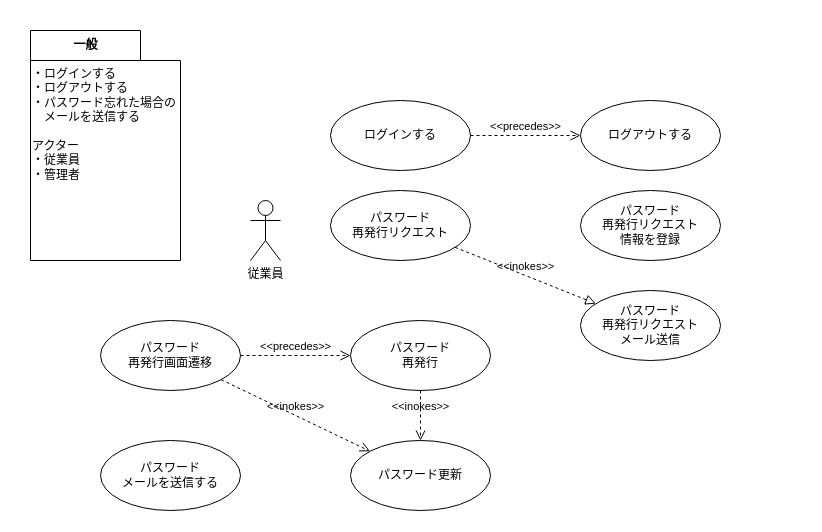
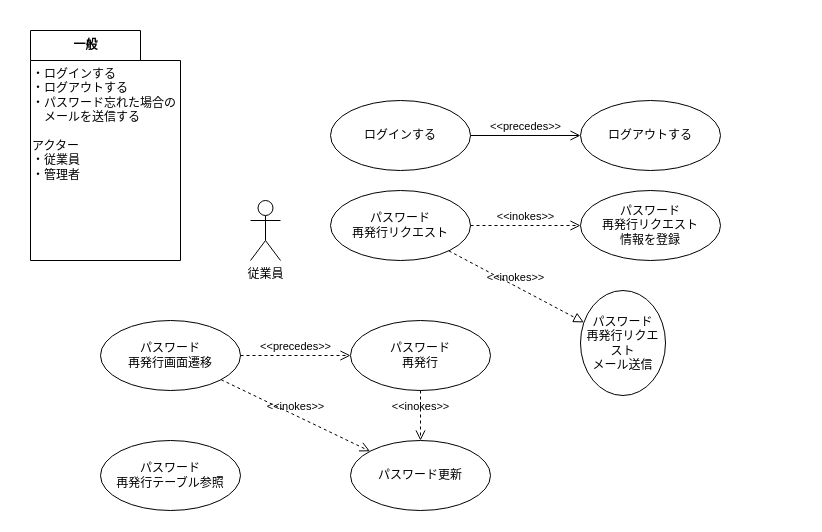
  <mxCell id="0" />
  <mxCell id="1" parent="0" />
  <mxCell id="2" value="" style="rounded=0;whiteSpace=wrap;html=1;strokeColor=none;" vertex="1" parent="1"><mxGeometry x="20" y="20" width="780" height="490" as="geometry" /></mxCell>
  <mxCell id="3" value="ログインする" style="ellipse;whiteSpace=wrap;html=1;" vertex="1" parent="1"><mxGeometry x="330" y="100" width="140" height="70" as="geometry" /></mxCell>
  <mxCell id="4" value="従業員" style="shape=umlActor;verticalLabelPosition=bottom;verticalAlign=top;html=1;outlineConnect=0;" vertex="1" parent="1"><mxGeometry x="250" y="200" width="30" height="60" as="geometry" /></mxCell>
  <mxCell id="5" value="ログアウトする" style="ellipse;whiteSpace=wrap;html=1;" vertex="1" parent="1"><mxGeometry x="580" y="100" width="140" height="70" as="geometry" /></mxCell>
  <mxCell id="6" value="パスワード&lt;br&gt;再発行リクエスト" style="ellipse;whiteSpace=wrap;html=1;" vertex="1" parent="1"><mxGeometry x="330" y="190" width="140" height="70" as="geometry" /></mxCell>
- <mxCell id="7" value="&amp;lt;&amp;lt;precedes&amp;gt;&amp;gt;" style="endArrow=open;startArrow=none;endFill=0;startFill=0;endSize=8;html=1;verticalAlign=bottom;dashed=1;labelBackgroundColor=none;" edge="1" parent="1" source="3" target="5"><mxGeometry width="160" relative="1" as="geometry"><mxPoint x="410.79" y="-243.67" as="sourcePoint" /><mxPoint x="339.132" y="-266.269" as="targetPoint" /></mxGeometry></mxCell>
+ <mxCell id="7" value="&amp;lt;&amp;lt;precedes&amp;gt;&amp;gt;" style="endArrow=open;startArrow=none;endFill=0;startFill=0;endSize=8;html=1;verticalAlign=bottom;dashed=0;labelBackgroundColor=none;" edge="1" parent="1" source="3" target="5"><mxGeometry width="160" relative="1" as="geometry"><mxPoint x="410.79" y="-243.67" as="sourcePoint" /><mxPoint x="339.132" y="-266.269" as="targetPoint" /></mxGeometry></mxCell>
  <mxCell id="8" value="パスワード&lt;br&gt;再発行リクエスト&lt;br&gt;情報を登録" style="ellipse;whiteSpace=wrap;html=1;" vertex="1" parent="1"><mxGeometry x="580" y="190" width="140" height="70" as="geometry" /></mxCell>
+ <mxCell id="9" value="&amp;lt;&amp;lt;inokes&amp;gt;&amp;gt;" style="endArrow=open;startArrow=none;endFill=0;startFill=0;endSize=8;html=1;verticalAlign=bottom;dashed=1;labelBackgroundColor=none;" edge="1" parent="1" source="6" target="8"><mxGeometry x="-0.0" width="160" relative="1" as="geometry"><mxPoint x="761.45" y="503.316" as="sourcePoint" /><mxPoint x="818.51" y="591.69" as="targetPoint" /><mxPoint as="offset" /></mxGeometry></mxCell>
  <mxCell id="10" value="一般" style="shape=folder;fontStyle=1;tabWidth=110;tabHeight=30;tabPosition=left;html=1;boundedLbl=1;labelInHeader=1;container=1;collapsible=0;" vertex="1" parent="1"><mxGeometry x="30" y="30" width="150" height="230" as="geometry" /></mxCell>
  <mxCell id="11" value="・ログインする&lt;br&gt;・ログアウトする&lt;br&gt;・パスワード忘れた場合の&lt;br&gt;　メールを送信する&lt;br&gt;&lt;br&gt;アクター&lt;br&gt;・従業員&lt;br&gt;・管理者" style="html=1;strokeColor=none;resizeWidth=1;resizeHeight=1;fillColor=none;part=1;connectable=0;allowArrows=0;deletable=0;align=left;verticalAlign=top;" vertex="1" parent="10"><mxGeometry width="150" height="200" relative="1" as="geometry"><mxPoint y="30" as="offset" /></mxGeometry></mxCell>
  <mxCell id="12" value="パスワード&lt;br&gt;再発行画面遷移" style="ellipse;whiteSpace=wrap;html=1;" vertex="1" parent="1"><mxGeometry x="100" y="320" width="140" height="70" as="geometry" /></mxCell>
  <mxCell id="13" value="パスワード&lt;br&gt;再発行" style="ellipse;whiteSpace=wrap;html=1;" vertex="1" parent="1"><mxGeometry x="350" y="320" width="140" height="70" as="geometry" /></mxCell>
- <mxCell id="14" value="パスワード&lt;br&gt;メールを送信する" style="ellipse;whiteSpace=wrap;html=1;" vertex="1" parent="1"><mxGeometry x="100" y="440" width="140" height="70" as="geometry" /></mxCell>
+ <mxCell id="14" value="パスワード&lt;br&gt;再発行テーブル参照" style="ellipse;whiteSpace=wrap;html=1;" vertex="1" parent="1"><mxGeometry x="100" y="440" width="140" height="70" as="geometry" /></mxCell>
  <mxCell id="15" value="パスワード更新" style="ellipse;whiteSpace=wrap;html=1;" vertex="1" parent="1"><mxGeometry x="350" y="440" width="140" height="70" as="geometry" /></mxCell>
  <mxCell id="16" value="&amp;lt;&amp;lt;inokes&amp;gt;&amp;gt;" style="endArrow=open;startArrow=none;endFill=0;startFill=0;endSize=8;html=1;verticalAlign=bottom;dashed=1;labelBackgroundColor=none;" edge="1" parent="1" source="12" target="15"><mxGeometry x="-0.0" width="160" relative="1" as="geometry"><mxPoint x="480" y="235" as="sourcePoint" /><mxPoint x="590" y="235" as="targetPoint" /><mxPoint as="offset" /></mxGeometry></mxCell>
  <mxCell id="17" value="&amp;lt;&amp;lt;inokes&amp;gt;&amp;gt;" style="endArrow=open;startArrow=none;endFill=0;startFill=0;endSize=8;html=1;verticalAlign=bottom;dashed=1;labelBackgroundColor=none;" edge="1" parent="1" source="13" target="15"><mxGeometry x="-0.0" width="160" relative="1" as="geometry"><mxPoint x="580" y="390" as="sourcePoint" /><mxPoint x="580" y="440" as="targetPoint" /><mxPoint as="offset" /></mxGeometry></mxCell>
  <mxCell id="18" value="&amp;lt;&amp;lt;precedes&amp;gt;&amp;gt;" style="endArrow=open;startArrow=none;endFill=0;startFill=0;endSize=8;html=1;verticalAlign=bottom;dashed=1;labelBackgroundColor=none;" edge="1" parent="1" source="12" target="13"><mxGeometry width="160" relative="1" as="geometry"><mxPoint x="480" y="145" as="sourcePoint" /><mxPoint x="590" y="145" as="targetPoint" /></mxGeometry></mxCell>
- <mxCell id="19" value="パスワード&lt;br&gt;再発行リクエスト&lt;br&gt;メール送信" style="ellipse;whiteSpace=wrap;html=1;" vertex="1" parent="1"><mxGeometry x="580" y="290" width="140" height="70" as="geometry" /></mxCell>
+ <mxCell id="19" value="パスワード&lt;br&gt;再発行リクエスト&lt;br&gt;メール送信" style="ellipse;whiteSpace=wrap;html=1;" vertex="1" parent="1"><mxGeometry x="580" y="290" width="85" height="105" as="geometry" /></mxCell>
  <mxCell id="20" value="&amp;lt;&amp;lt;inokes&amp;gt;&amp;gt;" style="endArrow=block;startArrow=none;endFill=0;startFill=0;endSize=8;html=1;verticalAlign=bottom;dashed=1;labelBackgroundColor=none;" edge="1" parent="1" source="6" target="19"><mxGeometry x="-0.0" width="160" relative="1" as="geometry"><mxPoint x="480" y="235" as="sourcePoint" /><mxPoint x="590" y="235" as="targetPoint" /><mxPoint as="offset" /></mxGeometry></mxCell>
